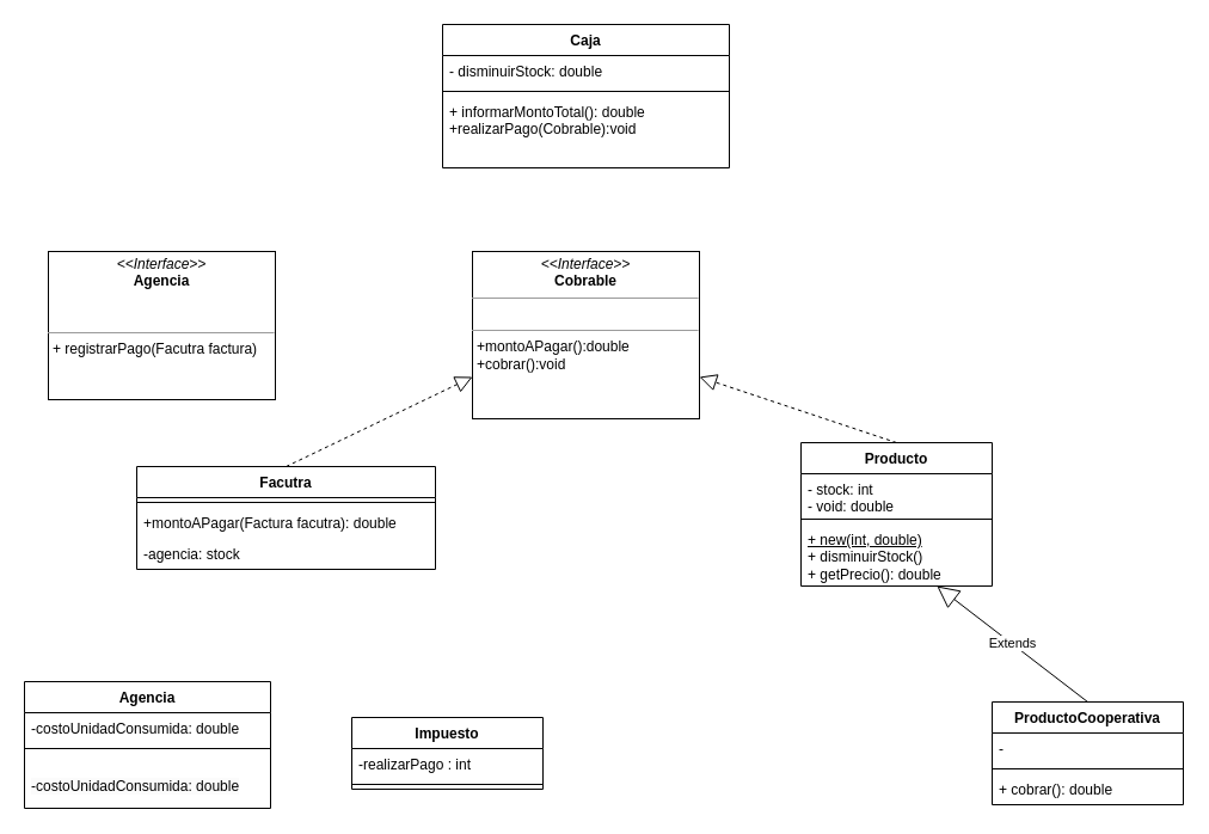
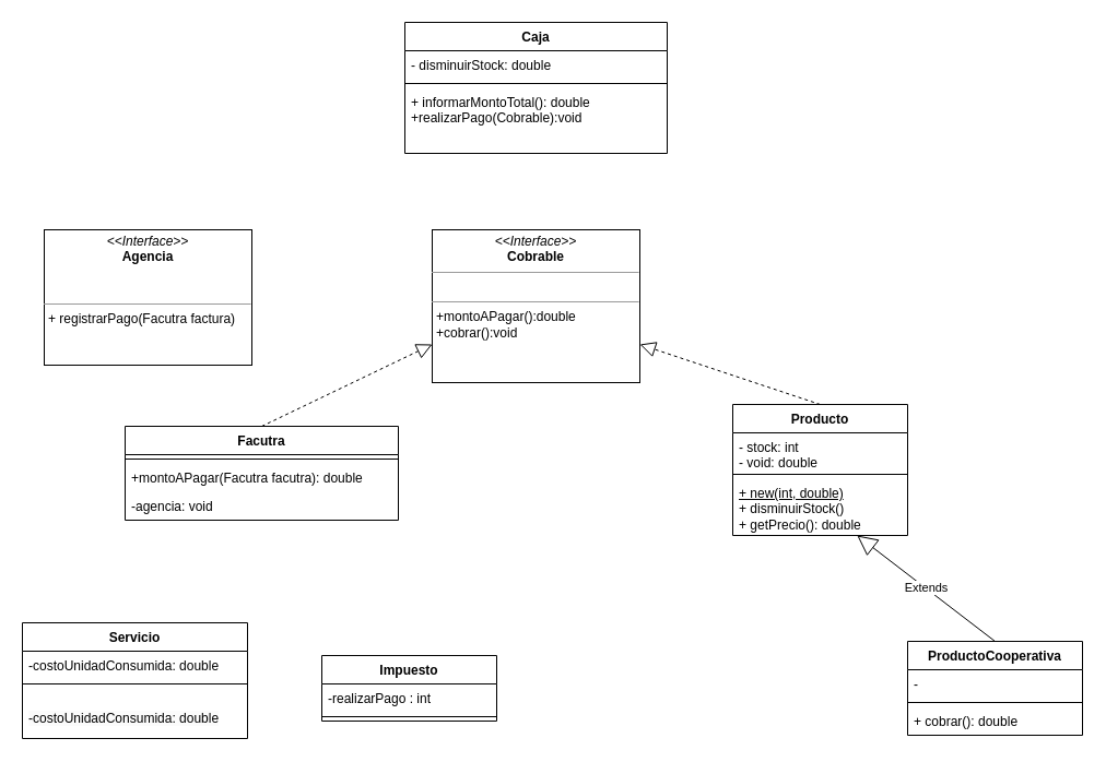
  <mxCell id="0" />
  <mxCell id="1" parent="0" />
  <mxCell id="2" value="Caja" style="swimlane;fontStyle=1;align=center;verticalAlign=top;childLayout=stackLayout;horizontal=1;startSize=26;horizontalStack=0;resizeParent=1;resizeParentMax=0;resizeLast=0;collapsible=1;marginBottom=0;whiteSpace=wrap;html=1;" vertex="1" parent="1"><mxGeometry x="370" y="20" width="240" height="120" as="geometry" /></mxCell>
  <mxCell id="3" value="- disminuirStock: double" style="text;strokeColor=none;fillColor=none;align=left;verticalAlign=top;spacingLeft=4;spacingRight=4;overflow=hidden;rotatable=0;points=[[0,0.5],[1,0.5]];portConstraint=eastwest;whiteSpace=wrap;html=1;" vertex="1" parent="2"><mxGeometry y="26" width="240" height="26" as="geometry" /></mxCell>
  <mxCell id="4" value="" style="line;strokeWidth=1;fillColor=none;align=left;verticalAlign=middle;spacingTop=-1;spacingLeft=3;spacingRight=3;rotatable=0;labelPosition=right;points=[];portConstraint=eastwest;strokeColor=inherit;" vertex="1" parent="2"><mxGeometry y="52" width="240" height="8" as="geometry" /></mxCell>
  <mxCell id="5" value="+ informarMontoTotal(): double&lt;br&gt;+realizarPago(Cobrable):void" style="text;strokeColor=none;fillColor=none;align=left;verticalAlign=top;spacingLeft=4;spacingRight=4;overflow=hidden;rotatable=0;points=[[0,0.5],[1,0.5]];portConstraint=eastwest;whiteSpace=wrap;html=1;" vertex="1" parent="2"><mxGeometry y="60" width="240" height="60" as="geometry" /></mxCell>
  <mxCell id="6" value="Producto" style="swimlane;fontStyle=1;align=center;verticalAlign=top;childLayout=stackLayout;horizontal=1;startSize=26;horizontalStack=0;resizeParent=1;resizeParentMax=0;resizeLast=0;collapsible=1;marginBottom=0;whiteSpace=wrap;html=1;" vertex="1" parent="1"><mxGeometry x="670" y="370" width="160" height="120" as="geometry" /></mxCell>
  <mxCell id="7" value="- stock: int&lt;br&gt;- void: double" style="text;strokeColor=none;fillColor=none;align=left;verticalAlign=top;spacingLeft=4;spacingRight=4;overflow=hidden;rotatable=0;points=[[0,0.5],[1,0.5]];portConstraint=eastwest;whiteSpace=wrap;html=1;" vertex="1" parent="6"><mxGeometry y="26" width="160" height="34" as="geometry" /></mxCell>
  <mxCell id="8" value="" style="line;strokeWidth=1;fillColor=none;align=left;verticalAlign=middle;spacingTop=-1;spacingLeft=3;spacingRight=3;rotatable=0;labelPosition=right;points=[];portConstraint=eastwest;strokeColor=inherit;" vertex="1" parent="6"><mxGeometry y="60" width="160" height="8" as="geometry" /></mxCell>
  <mxCell id="9" value="&lt;u&gt;+ new(int, double)&lt;/u&gt;&lt;br&gt;+ disminuirStock()&lt;br&gt;+ getPrecio(): double" style="text;strokeColor=none;fillColor=none;align=left;verticalAlign=top;spacingLeft=4;spacingRight=4;overflow=hidden;rotatable=0;points=[[0,0.5],[1,0.5]];portConstraint=eastwest;whiteSpace=wrap;html=1;" vertex="1" parent="6"><mxGeometry y="68" width="160" height="52" as="geometry" /></mxCell>
  <mxCell id="10" value="ProductoCooperativa" style="swimlane;fontStyle=1;align=center;verticalAlign=top;childLayout=stackLayout;horizontal=1;startSize=26;horizontalStack=0;resizeParent=1;resizeParentMax=0;resizeLast=0;collapsible=1;marginBottom=0;whiteSpace=wrap;html=1;" vertex="1" parent="1"><mxGeometry x="830" y="587" width="160" height="86" as="geometry" /></mxCell>
  <mxCell id="11" value="-" style="text;strokeColor=none;fillColor=none;align=left;verticalAlign=top;spacingLeft=4;spacingRight=4;overflow=hidden;rotatable=0;points=[[0,0.5],[1,0.5]];portConstraint=eastwest;whiteSpace=wrap;html=1;" vertex="1" parent="10"><mxGeometry y="26" width="160" height="26" as="geometry" /></mxCell>
  <mxCell id="12" value="" style="line;strokeWidth=1;fillColor=none;align=left;verticalAlign=middle;spacingTop=-1;spacingLeft=3;spacingRight=3;rotatable=0;labelPosition=right;points=[];portConstraint=eastwest;strokeColor=inherit;" vertex="1" parent="10"><mxGeometry y="52" width="160" height="8" as="geometry" /></mxCell>
  <mxCell id="13" value="+ cobrar(): double" style="text;strokeColor=none;fillColor=none;align=left;verticalAlign=top;spacingLeft=4;spacingRight=4;overflow=hidden;rotatable=0;points=[[0,0.5],[1,0.5]];portConstraint=eastwest;whiteSpace=wrap;html=1;" vertex="1" parent="10"><mxGeometry y="60" width="160" height="26" as="geometry" /></mxCell>
  <mxCell id="14" value="Extends" style="endArrow=block;endSize=16;endFill=0;html=1;rounded=0;exitX=0.5;exitY=0;exitDx=0;exitDy=0;" edge="1" parent="1" source="10" target="9"><mxGeometry width="160" relative="1" as="geometry"><mxPoint x="884" y="580" as="sourcePoint" /><mxPoint x="844" y="820" as="targetPoint" /></mxGeometry></mxCell>
  <mxCell id="15" value="Facutra" style="swimlane;fontStyle=1;align=center;verticalAlign=top;childLayout=stackLayout;horizontal=1;startSize=26;horizontalStack=0;resizeParent=1;resizeParentMax=0;resizeLast=0;collapsible=1;marginBottom=0;whiteSpace=wrap;html=1;" vertex="1" parent="1"><mxGeometry x="114" y="390" width="250" height="86" as="geometry" /></mxCell>
  <mxCell id="16" value="" style="line;strokeWidth=1;fillColor=none;align=left;verticalAlign=middle;spacingTop=-1;spacingLeft=3;spacingRight=3;rotatable=0;labelPosition=right;points=[];portConstraint=eastwest;strokeColor=inherit;" vertex="1" parent="15"><mxGeometry y="26" width="250" height="8" as="geometry" /></mxCell>
- <mxCell id="17" value="+montoAPagar(Factura facutra): double" style="text;strokeColor=none;fillColor=none;align=left;verticalAlign=top;spacingLeft=4;spacingRight=4;overflow=hidden;rotatable=0;points=[[0,0.5],[1,0.5]];portConstraint=eastwest;whiteSpace=wrap;html=1;" vertex="1" parent="15"><mxGeometry y="34" width="250" height="26" as="geometry" /></mxCell>
- <mxCell id="18" value="-agencia: stock" style="text;strokeColor=none;fillColor=none;align=left;verticalAlign=top;spacingLeft=4;spacingRight=4;overflow=hidden;rotatable=0;points=[[0,0.5],[1,0.5]];portConstraint=eastwest;whiteSpace=wrap;html=1;" vertex="1" parent="15"><mxGeometry y="60" width="250" height="26" as="geometry" /></mxCell>
+ <mxCell id="17" value="+montoAPagar(Facutra facutra): double" style="text;strokeColor=none;fillColor=none;align=left;verticalAlign=top;spacingLeft=4;spacingRight=4;overflow=hidden;rotatable=0;points=[[0,0.5],[1,0.5]];portConstraint=eastwest;whiteSpace=wrap;html=1;" vertex="1" parent="15"><mxGeometry y="34" width="250" height="26" as="geometry" /></mxCell>
+ <mxCell id="18" value="-agencia: void" style="text;strokeColor=none;fillColor=none;align=left;verticalAlign=top;spacingLeft=4;spacingRight=4;overflow=hidden;rotatable=0;points=[[0,0.5],[1,0.5]];portConstraint=eastwest;whiteSpace=wrap;html=1;" vertex="1" parent="15"><mxGeometry y="60" width="250" height="26" as="geometry" /></mxCell>
  <mxCell id="19" value="Impuesto" style="swimlane;fontStyle=1;align=center;verticalAlign=top;childLayout=stackLayout;horizontal=1;startSize=26;horizontalStack=0;resizeParent=1;resizeParentMax=0;resizeLast=0;collapsible=1;marginBottom=0;whiteSpace=wrap;html=1;" vertex="1" parent="1"><mxGeometry x="294" y="600" width="160" height="60" as="geometry" /></mxCell>
  <mxCell id="20" value="-realizarPago : int" style="text;strokeColor=none;fillColor=none;align=left;verticalAlign=top;spacingLeft=4;spacingRight=4;overflow=hidden;rotatable=0;points=[[0,0.5],[1,0.5]];portConstraint=eastwest;whiteSpace=wrap;html=1;" vertex="1" parent="19"><mxGeometry y="26" width="160" height="26" as="geometry" /></mxCell>
  <mxCell id="21" value="" style="line;strokeWidth=1;fillColor=none;align=left;verticalAlign=middle;spacingTop=-1;spacingLeft=3;spacingRight=3;rotatable=0;labelPosition=right;points=[];portConstraint=eastwest;strokeColor=inherit;" vertex="1" parent="19"><mxGeometry y="52" width="160" height="8" as="geometry" /></mxCell>
  <mxCell id="22" value="&lt;p style=&quot;margin:0px;margin-top:4px;text-align:center;&quot;&gt;&lt;i&gt;&amp;lt;&amp;lt;Interface&amp;gt;&amp;gt;&lt;/i&gt;&lt;br&gt;&lt;b&gt;Agencia&lt;/b&gt;&lt;/p&gt;&lt;p style=&quot;margin:0px;margin-left:4px;&quot;&gt;&lt;br&gt;&lt;br&gt;&lt;/p&gt;&lt;hr size=&quot;1&quot;&gt;&lt;p style=&quot;margin:0px;margin-left:4px;&quot;&gt;+ registrarPago(Facutra factura)&lt;/p&gt;" style="verticalAlign=top;align=left;overflow=fill;fontSize=12;fontFamily=Helvetica;html=1;whiteSpace=wrap;" vertex="1" parent="1"><mxGeometry x="40" y="210" width="190" height="124" as="geometry" /></mxCell>
- <mxCell id="23" value="Agencia" style="swimlane;fontStyle=1;align=center;verticalAlign=top;childLayout=stackLayout;horizontal=1;startSize=26;horizontalStack=0;resizeParent=1;resizeParentMax=0;resizeLast=0;collapsible=1;marginBottom=0;whiteSpace=wrap;html=1;" vertex="1" parent="1"><mxGeometry x="20" y="570" width="206" height="106" as="geometry" /></mxCell>
+ <mxCell id="23" value="Servicio" style="swimlane;fontStyle=1;align=center;verticalAlign=top;childLayout=stackLayout;horizontal=1;startSize=26;horizontalStack=0;resizeParent=1;resizeParentMax=0;resizeLast=0;collapsible=1;marginBottom=0;whiteSpace=wrap;html=1;" vertex="1" parent="1"><mxGeometry x="20" y="570" width="206" height="106" as="geometry" /></mxCell>
  <mxCell id="24" value="-costoUnidadConsumida: double" style="text;strokeColor=none;fillColor=none;align=left;verticalAlign=top;spacingLeft=4;spacingRight=4;overflow=hidden;rotatable=0;points=[[0,0.5],[1,0.5]];portConstraint=eastwest;whiteSpace=wrap;html=1;" vertex="1" parent="23"><mxGeometry y="26" width="206" height="26" as="geometry" /></mxCell>
  <mxCell id="25" value="" style="line;strokeWidth=1;fillColor=none;align=left;verticalAlign=middle;spacingTop=-1;spacingLeft=3;spacingRight=3;rotatable=0;labelPosition=right;points=[];portConstraint=eastwest;strokeColor=inherit;" vertex="1" parent="23"><mxGeometry y="52" width="206" height="8" as="geometry" /></mxCell>
  <mxCell id="26" value="&#10;&lt;span style=&quot;color: rgb(0, 0, 0); font-family: Helvetica; font-size: 12px; font-style: normal; font-variant-ligatures: normal; font-variant-caps: normal; font-weight: 400; letter-spacing: normal; orphans: 2; text-align: left; text-indent: 0px; text-transform: none; widows: 2; word-spacing: 0px; -webkit-text-stroke-width: 0px; background-color: rgb(251, 251, 251); text-decoration-thickness: initial; text-decoration-style: initial; text-decoration-color: initial; float: none; display: inline !important;&quot;&gt;-costoUnidadConsumida: double&lt;/span&gt;&#10;&#10;" style="text;strokeColor=none;fillColor=none;align=left;verticalAlign=top;spacingLeft=4;spacingRight=4;overflow=hidden;rotatable=0;points=[[0,0.5],[1,0.5]];portConstraint=eastwest;whiteSpace=wrap;html=1;" vertex="1" parent="23"><mxGeometry y="60" width="206" height="46" as="geometry" /></mxCell>
  <mxCell id="27" value="&lt;p style=&quot;margin:0px;margin-top:4px;text-align:center;&quot;&gt;&lt;i&gt;&amp;lt;&amp;lt;Interface&amp;gt;&amp;gt;&lt;/i&gt;&lt;br&gt;&lt;b&gt;Cobrable&lt;/b&gt;&lt;/p&gt;&lt;hr size=&quot;1&quot;&gt;&lt;p style=&quot;margin:0px;margin-left:4px;&quot;&gt;&lt;br&gt;&lt;/p&gt;&lt;hr size=&quot;1&quot;&gt;&lt;p style=&quot;margin:0px;margin-left:4px;&quot;&gt;+montoAPagar():double&lt;br&gt;&lt;/p&gt;&lt;p style=&quot;margin:0px;margin-left:4px;&quot;&gt;+cobrar():void&lt;/p&gt;" style="verticalAlign=top;align=left;overflow=fill;fontSize=12;fontFamily=Helvetica;html=1;whiteSpace=wrap;" vertex="1" parent="1"><mxGeometry x="395" y="210" width="190" height="140" as="geometry" /></mxCell>
  <mxCell id="28" value="" style="endArrow=block;dashed=1;endFill=0;endSize=12;html=1;rounded=0;exitX=0.5;exitY=0;exitDx=0;exitDy=0;entryX=1;entryY=0.75;entryDx=0;entryDy=0;" edge="1" parent="1" source="6" target="27"><mxGeometry width="160" relative="1" as="geometry"><mxPoint x="470" y="340" as="sourcePoint" /><mxPoint x="630" y="340" as="targetPoint" /></mxGeometry></mxCell>
  <mxCell id="29" value="" style="endArrow=block;dashed=1;endFill=0;endSize=12;html=1;rounded=0;exitX=0.5;exitY=0;exitDx=0;exitDy=0;entryX=0;entryY=0.75;entryDx=0;entryDy=0;" edge="1" parent="1" source="15" target="27"><mxGeometry width="160" relative="1" as="geometry"><mxPoint x="470" y="340" as="sourcePoint" /><mxPoint x="630" y="340" as="targetPoint" /></mxGeometry></mxCell>
